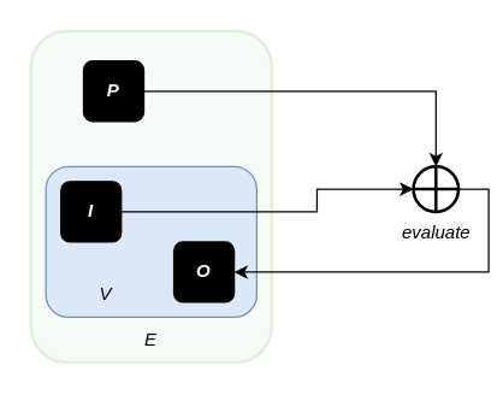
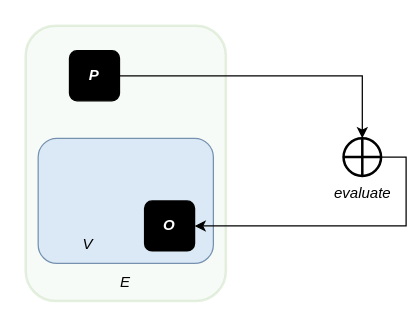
  <mxCell id="0" />
  <mxCell id="1" value="Second" parent="0" />
  <mxCell id="2" value="" style="rounded=1;whiteSpace=wrap;html=1;fillColor=#dae8fc;strokeColor=#5E7BA6;fillStyle=solid;" parent="1" vertex="1"><mxGeometry x="30" y="110" width="140" height="100" as="geometry" /></mxCell>
  <mxCell id="3" value="First" parent="0" />
  <mxCell id="4" value="" style="rounded=1;whiteSpace=wrap;html=1;fillColor=#d5e8d4;strokeColor=#82b366;strokeWidth=2;opacity=20;" parent="3" vertex="1"><mxGeometry x="20" y="20" width="160" height="220" as="geometry" /></mxCell>
  <mxCell id="5" style="edgeStyle=orthogonalEdgeStyle;rounded=0;orthogonalLoop=1;jettySize=auto;html=1;exitX=1;exitY=0.5;exitDx=0;exitDy=0;entryX=0.5;entryY=0;entryDx=0;entryDy=0;entryPerimeter=0;" parent="3" source="6" target="10" edge="1"><mxGeometry relative="1" as="geometry" /></mxCell>
  <mxCell id="6" value="&lt;font style=&quot;background-color: rgb(0, 0, 0);&quot; color=&quot;#ffffff&quot;&gt;&lt;b&gt;&lt;i&gt;P&lt;/i&gt;&lt;/b&gt;&lt;/font&gt;" style="rounded=1;whiteSpace=wrap;html=1;fillColor=#000000;" parent="3" vertex="1"><mxGeometry x="55" y="40" width="40" height="40" as="geometry" /></mxCell>
- <mxCell id="7" style="edgeStyle=orthogonalEdgeStyle;rounded=0;orthogonalLoop=1;jettySize=auto;html=1;exitX=1;exitY=0.5;exitDx=0;exitDy=0;entryX=0;entryY=0.5;entryDx=0;entryDy=0;entryPerimeter=0;" parent="3" source="8" target="10" edge="1"><mxGeometry relative="1" as="geometry"><Array as="points"><mxPoint x="210" y="140" /><mxPoint x="210" y="125" /></Array></mxGeometry></mxCell>
- <mxCell id="8" value="&lt;font style=&quot;background-color: rgb(0, 0, 0);&quot; color=&quot;#ffffff&quot;&gt;&lt;b&gt;&lt;i&gt;I&lt;/i&gt;&lt;/b&gt;&lt;/font&gt;" style="rounded=1;whiteSpace=wrap;html=1;fillColor=#000000;" parent="3" vertex="1"><mxGeometry x="40" y="120" width="40" height="40" as="geometry" /></mxCell>
  <mxCell id="9" style="edgeStyle=orthogonalEdgeStyle;rounded=0;orthogonalLoop=1;jettySize=auto;html=1;exitX=1;exitY=0.5;exitDx=0;exitDy=0;exitPerimeter=0;entryX=1;entryY=0.5;entryDx=0;entryDy=0;" parent="3" source="10" target="11" edge="1"><mxGeometry relative="1" as="geometry" /></mxCell>
  <mxCell id="10" value="&lt;i&gt;evaluate&lt;/i&gt;" style="verticalLabelPosition=bottom;verticalAlign=top;html=1;shape=mxgraph.flowchart.summing_function;strokeWidth=2;" parent="3" vertex="1"><mxGeometry x="274" y="110" width="30" height="30" as="geometry" /></mxCell>
  <mxCell id="11" value="&lt;font style=&quot;background-color: rgb(0, 0, 0);&quot; color=&quot;#ffffff&quot;&gt;&lt;b&gt;&lt;i&gt;O&lt;/i&gt;&lt;/b&gt;&lt;/font&gt;" style="rounded=1;whiteSpace=wrap;html=1;fillColor=#000000;" parent="3" vertex="1"><mxGeometry x="115" y="160" width="40" height="40" as="geometry" /></mxCell>
  <mxCell id="12" value="&lt;i&gt;E&lt;/i&gt;" style="text;html=1;strokeColor=none;fillColor=none;align=center;verticalAlign=middle;whiteSpace=wrap;rounded=0;" parent="3" vertex="1"><mxGeometry x="70" y="210" width="60" height="30" as="geometry" /></mxCell>
  <mxCell id="13" value="&lt;i&gt;V&lt;/i&gt;" style="text;html=1;strokeColor=none;fillColor=none;align=center;verticalAlign=middle;whiteSpace=wrap;rounded=0;" parent="3" vertex="1"><mxGeometry x="40" y="180" width="60" height="30" as="geometry" /></mxCell>
